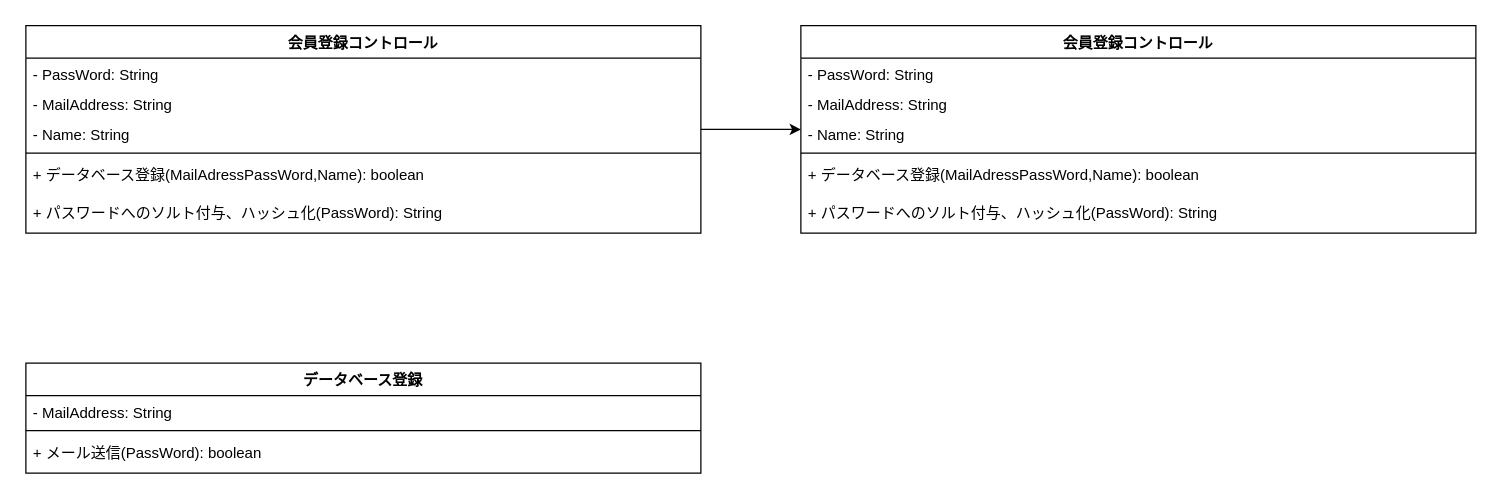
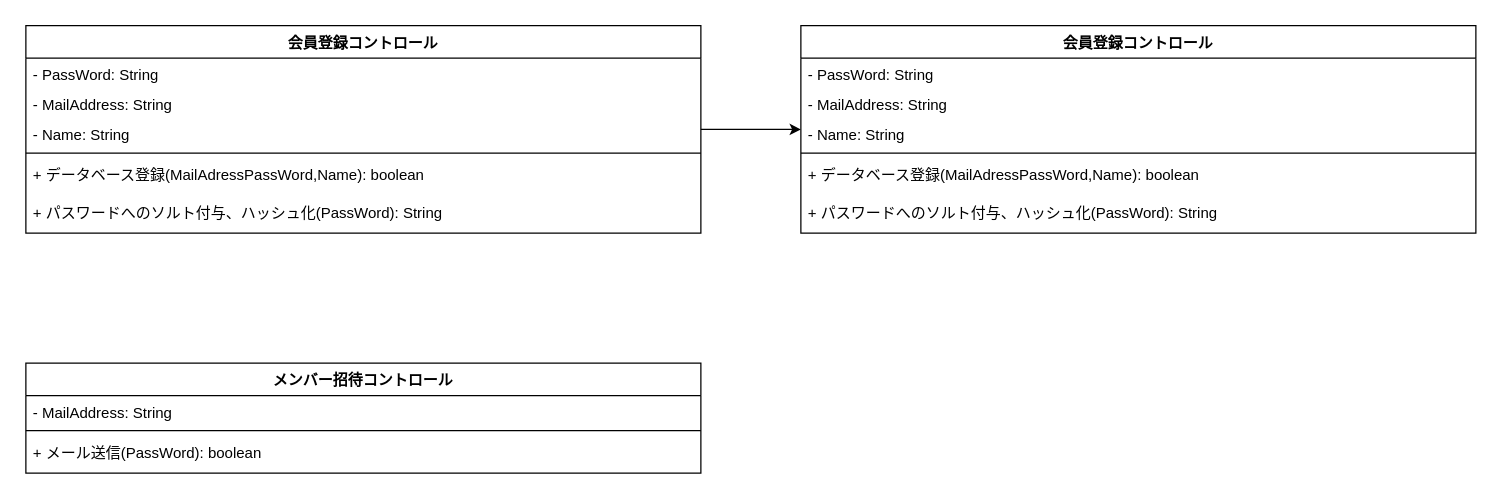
  <mxCell id="0" />
  <mxCell id="1" parent="0" />
  <mxCell id="2" value="" style="edgeStyle=orthogonalEdgeStyle;rounded=0;orthogonalLoop=1;jettySize=auto;html=1;" edge="1" parent="1" source="3" target="14"><mxGeometry relative="1" as="geometry" /></mxCell>
  <mxCell id="3" value="会員登録コントロール" style="swimlane;fontStyle=1;align=center;verticalAlign=top;childLayout=stackLayout;horizontal=1;startSize=26;horizontalStack=0;resizeParent=1;resizeParentMax=0;resizeLast=0;collapsible=1;marginBottom=0;whiteSpace=wrap;html=1;" vertex="1" parent="1"><mxGeometry x="20" y="20" width="540" height="166" as="geometry" /></mxCell>
  <mxCell id="4" value="- PassWord: String" style="text;strokeColor=none;fillColor=none;align=left;verticalAlign=top;spacingLeft=4;spacingRight=4;overflow=hidden;rotatable=0;points=[[0,0.5],[1,0.5]];portConstraint=eastwest;whiteSpace=wrap;html=1;" vertex="1" parent="3"><mxGeometry y="26" width="540" height="24" as="geometry" /></mxCell>
  <mxCell id="5" value="- MailAddress: String" style="text;strokeColor=none;fillColor=none;align=left;verticalAlign=top;spacingLeft=4;spacingRight=4;overflow=hidden;rotatable=0;points=[[0,0.5],[1,0.5]];portConstraint=eastwest;whiteSpace=wrap;html=1;" vertex="1" parent="3"><mxGeometry y="50" width="540" height="24" as="geometry" /></mxCell>
  <mxCell id="6" value="- Name: String" style="text;strokeColor=none;fillColor=none;align=left;verticalAlign=top;spacingLeft=4;spacingRight=4;overflow=hidden;rotatable=0;points=[[0,0.5],[1,0.5]];portConstraint=eastwest;whiteSpace=wrap;html=1;" vertex="1" parent="3"><mxGeometry y="74" width="540" height="24" as="geometry" /></mxCell>
  <mxCell id="7" value="" style="line;strokeWidth=1;fillColor=none;align=left;verticalAlign=middle;spacingTop=-1;spacingLeft=3;spacingRight=3;rotatable=0;labelPosition=right;points=[];portConstraint=eastwest;strokeColor=inherit;" vertex="1" parent="3"><mxGeometry y="98" width="540" height="8" as="geometry" /></mxCell>
  <mxCell id="8" value="+ データベース登録(MailAdressPassWord,Name): boolean" style="text;strokeColor=none;fillColor=none;align=left;verticalAlign=top;spacingLeft=4;spacingRight=4;overflow=hidden;rotatable=0;points=[[0,0.5],[1,0.5]];portConstraint=eastwest;whiteSpace=wrap;html=1;" vertex="1" parent="3"><mxGeometry y="106" width="540" height="30" as="geometry" /></mxCell>
  <mxCell id="9" value="+ パスワードへのソルト付与、ハッシュ化(PassWord): String" style="text;strokeColor=none;fillColor=none;align=left;verticalAlign=top;spacingLeft=4;spacingRight=4;overflow=hidden;rotatable=0;points=[[0,0.5],[1,0.5]];portConstraint=eastwest;whiteSpace=wrap;html=1;" vertex="1" parent="3"><mxGeometry y="136" width="540" height="30" as="geometry" /></mxCell>
- <mxCell id="10" value="データベース登録" style="swimlane;fontStyle=1;align=center;verticalAlign=top;childLayout=stackLayout;horizontal=1;startSize=26;horizontalStack=0;resizeParent=1;resizeParentMax=0;resizeLast=0;collapsible=1;marginBottom=0;whiteSpace=wrap;html=1;" vertex="1" parent="1"><mxGeometry x="20" y="290" width="540" height="88" as="geometry" /></mxCell>
+ <mxCell id="10" value="メンバー招待コントロール" style="swimlane;fontStyle=1;align=center;verticalAlign=top;childLayout=stackLayout;horizontal=1;startSize=26;horizontalStack=0;resizeParent=1;resizeParentMax=0;resizeLast=0;collapsible=1;marginBottom=0;whiteSpace=wrap;html=1;" vertex="1" parent="1"><mxGeometry x="20" y="290" width="540" height="88" as="geometry" /></mxCell>
  <mxCell id="11" value="- MailAddress: String" style="text;strokeColor=none;fillColor=none;align=left;verticalAlign=top;spacingLeft=4;spacingRight=4;overflow=hidden;rotatable=0;points=[[0,0.5],[1,0.5]];portConstraint=eastwest;whiteSpace=wrap;html=1;" vertex="1" parent="10"><mxGeometry y="26" width="540" height="24" as="geometry" /></mxCell>
  <mxCell id="12" value="" style="line;strokeWidth=1;fillColor=none;align=left;verticalAlign=middle;spacingTop=-1;spacingLeft=3;spacingRight=3;rotatable=0;labelPosition=right;points=[];portConstraint=eastwest;strokeColor=inherit;" vertex="1" parent="10"><mxGeometry y="50" width="540" height="8" as="geometry" /></mxCell>
  <mxCell id="13" value="+ メール送信(PassWord): boolean" style="text;strokeColor=none;fillColor=none;align=left;verticalAlign=top;spacingLeft=4;spacingRight=4;overflow=hidden;rotatable=0;points=[[0,0.5],[1,0.5]];portConstraint=eastwest;whiteSpace=wrap;html=1;" vertex="1" parent="10"><mxGeometry y="58" width="540" height="30" as="geometry" /></mxCell>
  <mxCell id="14" value="会員登録コントロール" style="swimlane;fontStyle=1;align=center;verticalAlign=top;childLayout=stackLayout;horizontal=1;startSize=26;horizontalStack=0;resizeParent=1;resizeParentMax=0;resizeLast=0;collapsible=1;marginBottom=0;whiteSpace=wrap;html=1;" vertex="1" parent="1"><mxGeometry x="640" y="20" width="540" height="166" as="geometry" /></mxCell>
  <mxCell id="15" value="- PassWord: String" style="text;strokeColor=none;fillColor=none;align=left;verticalAlign=top;spacingLeft=4;spacingRight=4;overflow=hidden;rotatable=0;points=[[0,0.5],[1,0.5]];portConstraint=eastwest;whiteSpace=wrap;html=1;" vertex="1" parent="14"><mxGeometry y="26" width="540" height="24" as="geometry" /></mxCell>
  <mxCell id="16" value="- MailAddress: String" style="text;strokeColor=none;fillColor=none;align=left;verticalAlign=top;spacingLeft=4;spacingRight=4;overflow=hidden;rotatable=0;points=[[0,0.5],[1,0.5]];portConstraint=eastwest;whiteSpace=wrap;html=1;" vertex="1" parent="14"><mxGeometry y="50" width="540" height="24" as="geometry" /></mxCell>
  <mxCell id="17" value="- Name: String" style="text;strokeColor=none;fillColor=none;align=left;verticalAlign=top;spacingLeft=4;spacingRight=4;overflow=hidden;rotatable=0;points=[[0,0.5],[1,0.5]];portConstraint=eastwest;whiteSpace=wrap;html=1;" vertex="1" parent="14"><mxGeometry y="74" width="540" height="24" as="geometry" /></mxCell>
  <mxCell id="18" value="" style="line;strokeWidth=1;fillColor=none;align=left;verticalAlign=middle;spacingTop=-1;spacingLeft=3;spacingRight=3;rotatable=0;labelPosition=right;points=[];portConstraint=eastwest;strokeColor=inherit;" vertex="1" parent="14"><mxGeometry y="98" width="540" height="8" as="geometry" /></mxCell>
  <mxCell id="19" value="+ データベース登録(MailAdressPassWord,Name): boolean" style="text;strokeColor=none;fillColor=none;align=left;verticalAlign=top;spacingLeft=4;spacingRight=4;overflow=hidden;rotatable=0;points=[[0,0.5],[1,0.5]];portConstraint=eastwest;whiteSpace=wrap;html=1;" vertex="1" parent="14"><mxGeometry y="106" width="540" height="30" as="geometry" /></mxCell>
  <mxCell id="20" value="+ パスワードへのソルト付与、ハッシュ化(PassWord): String" style="text;strokeColor=none;fillColor=none;align=left;verticalAlign=top;spacingLeft=4;spacingRight=4;overflow=hidden;rotatable=0;points=[[0,0.5],[1,0.5]];portConstraint=eastwest;whiteSpace=wrap;html=1;" vertex="1" parent="14"><mxGeometry y="136" width="540" height="30" as="geometry" /></mxCell>
